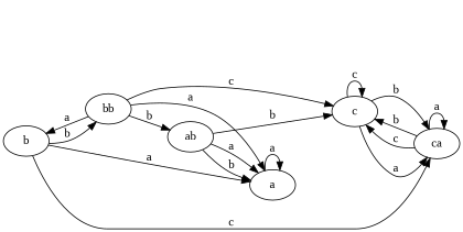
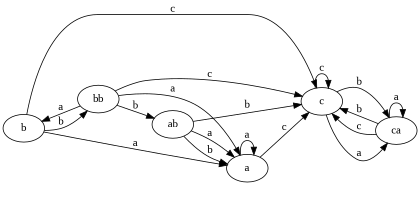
  digraph {
    fontname="Liberation Serif"
    rankdir=LR
    node [fontname="Liberation Serif"]
    edge [fontname="Liberation Serif"]
    a
    c
    ca
    ab
    b
    bb
    a -> a [label=a]
+   a -> c [label=c]
    c -> c [label=c]
    c -> ca [label=a]
    c -> ca [label=b]
    ca -> c [label=b]
    ca -> c [label=c]
    ca -> ca [label=a]
    ab -> a [label=a]
    ab -> a [label=b]
    ab -> c [label=b]
    b -> a [label=a]
-   b -> ca [label=c]
+   b -> c [label=c]
    b -> bb [label=b]
    bb -> a [label=a]
    bb -> c [label=c]
    bb -> ab [label=b]
    bb -> b [label=a]
  }
